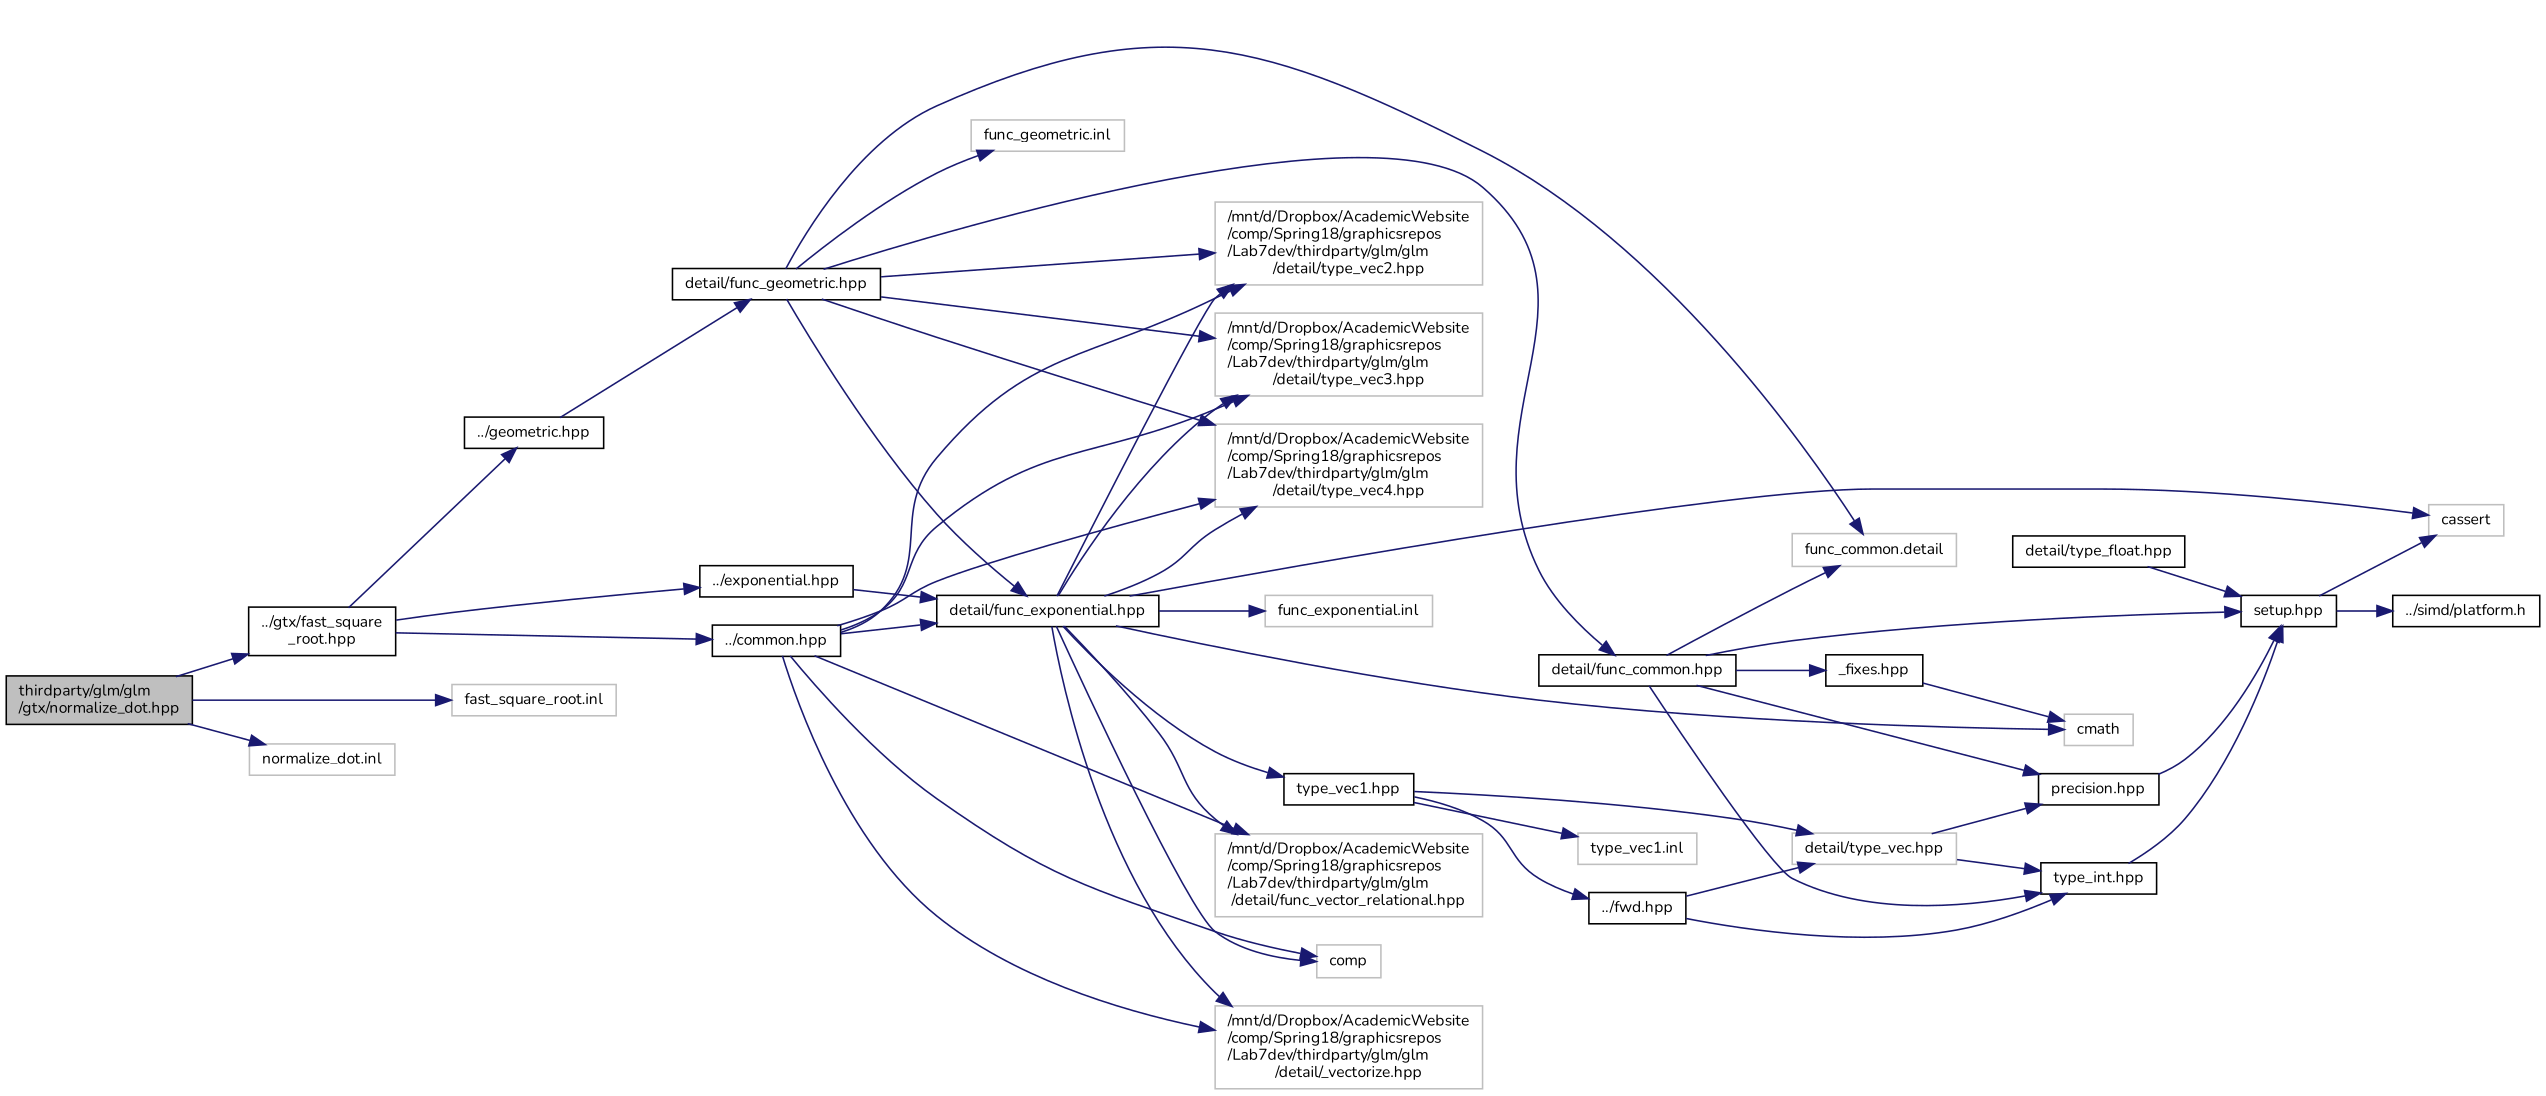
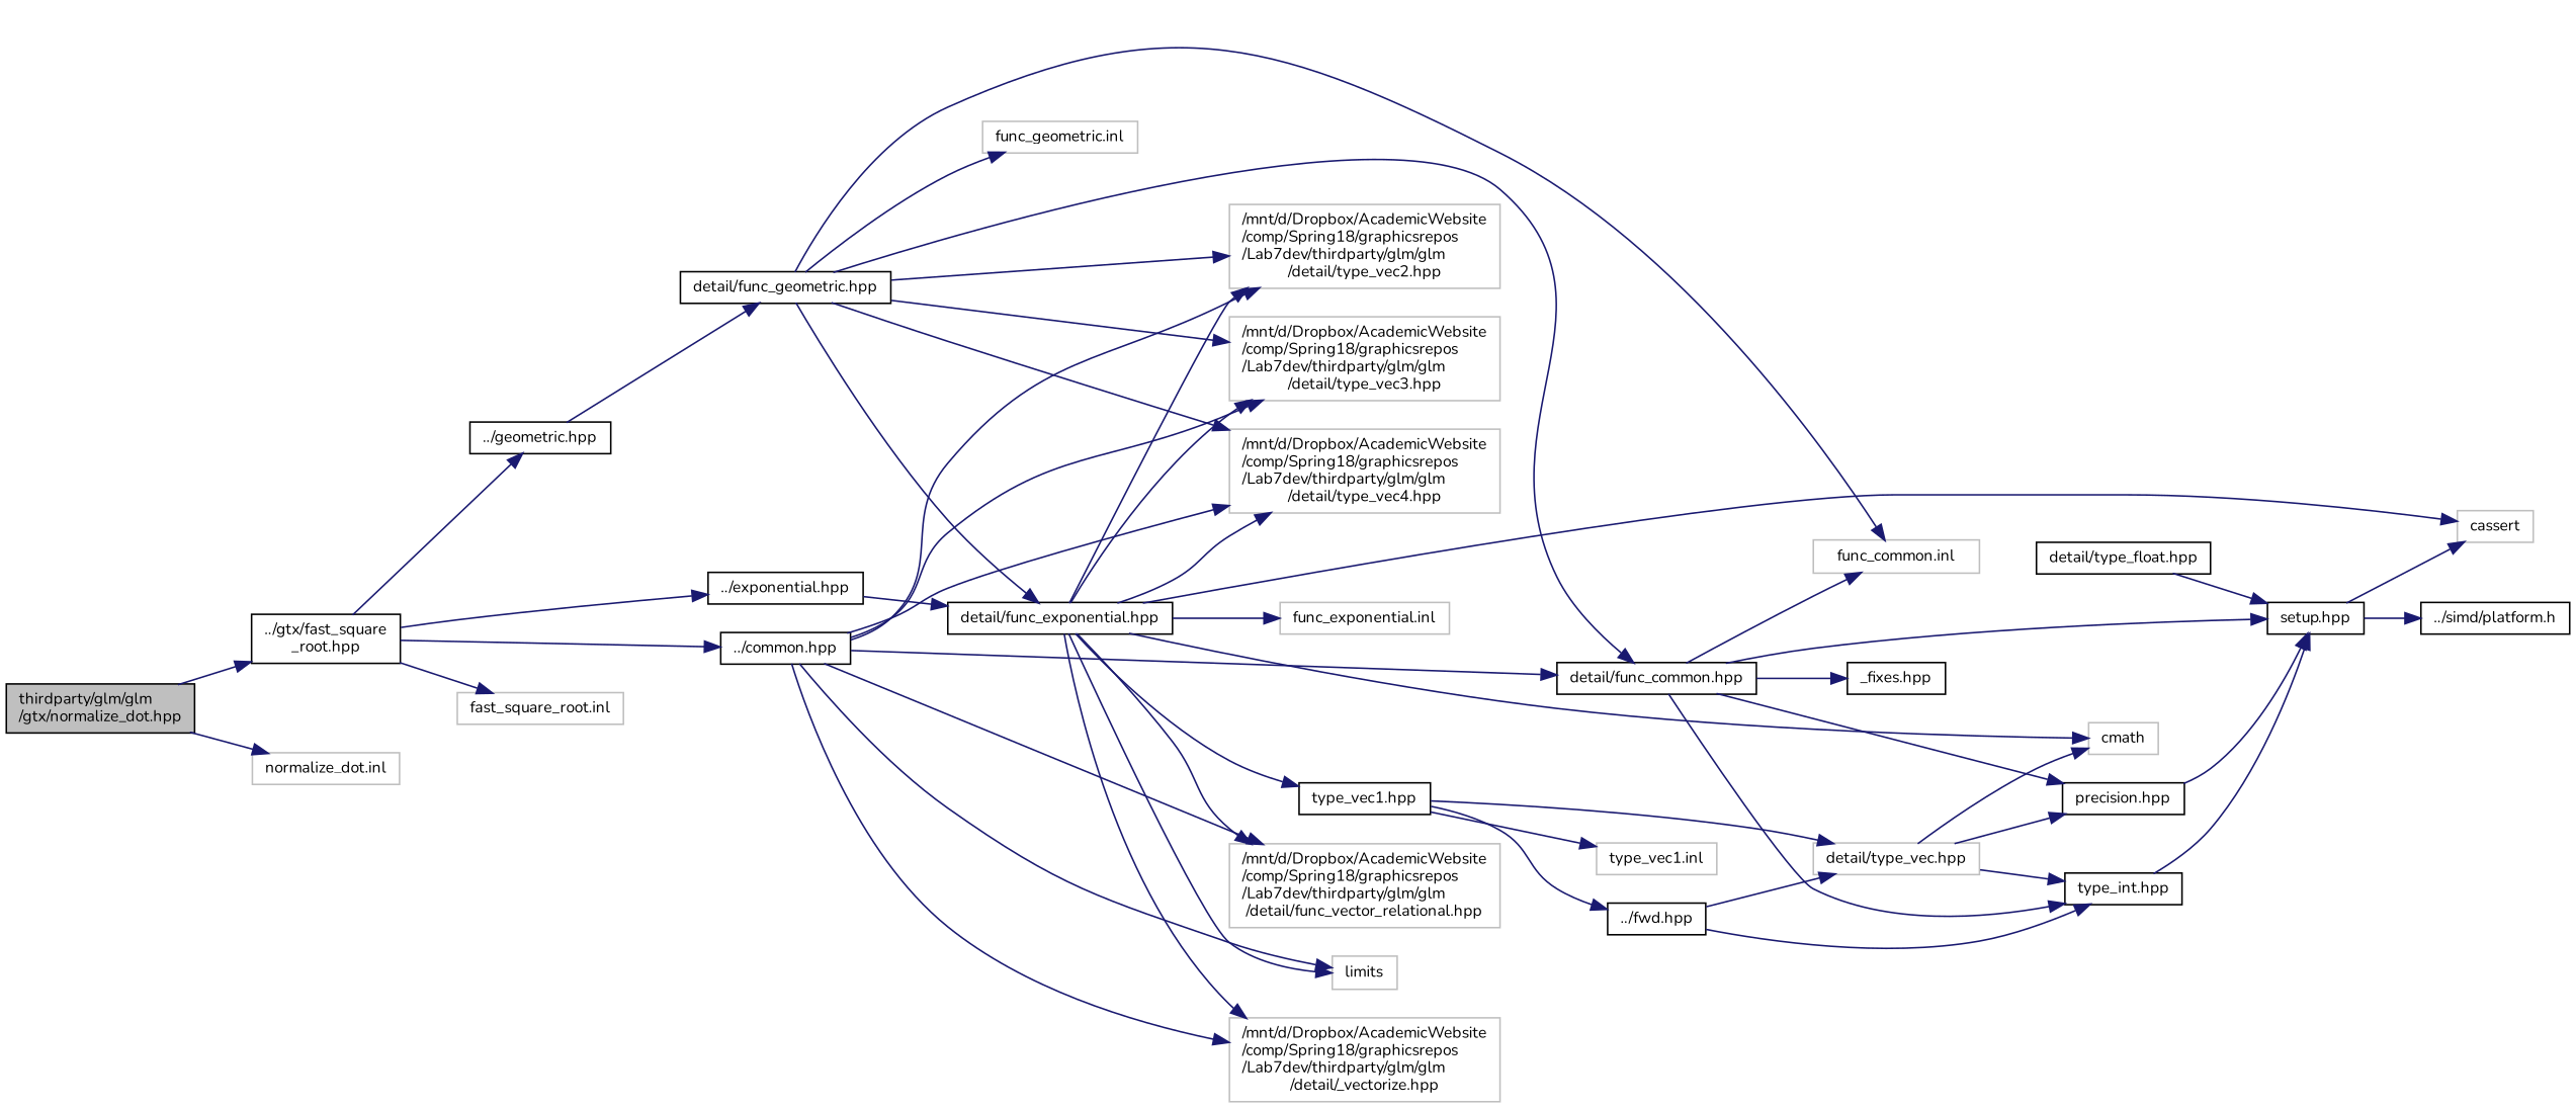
  digraph {
    fontname=Nunito
    rankdir=LR
    node [color=black fillcolor=white fontname=Nunito fontsize=10 shape=record style=filled]
    edge [color=midnightblue fontname=Nunito fontsize=10 labelfontname=Helvetica labelfontsize=10 style=solid]
    n1 [fillcolor=grey75 fontcolor=black height=0.2 label="thirdparty/glm/glm\l/gtx/normalize_dot.hpp" width=0.4]
    n2 [height=0.2 label="../gtx/fast_square\l_root.hpp" width=0.4]
    n3 [color=grey75 height=0.2 label="normalize_dot.inl" width=0.4]
    n4 [height=0.2 label="../common.hpp" width=0.4]
    n5 [height=0.2 label="../exponential.hpp" width=0.4]
    n6 [height=0.2 label="../geometric.hpp" width=0.4]
    n7 [color=grey75 height=0.2 label="fast_square_root.inl" width=0.4]
    n8 [height=0.2 label="detail/func_common.hpp" width=0.4]
    n9 [color=grey75 height=0.2 label="/mnt/d/Dropbox/AcademicWebsite\l/comp/Spring18/graphicsrepos\l/Lab7dev/thirdparty/glm/glm\l/detail/func_vector_relational.hpp" width=0.4]
-   n10 [color=grey75 height=0.2 label=comp width=0.4]
+   n10 [color=grey75 height=0.2 label=limits width=0.4]
    n11 [color=grey75 height=0.2 label="/mnt/d/Dropbox/AcademicWebsite\l/comp/Spring18/graphicsrepos\l/Lab7dev/thirdparty/glm/glm\l/detail/type_vec2.hpp" width=0.4]
    n12 [color=grey75 height=0.2 label="/mnt/d/Dropbox/AcademicWebsite\l/comp/Spring18/graphicsrepos\l/Lab7dev/thirdparty/glm/glm\l/detail/type_vec3.hpp" width=0.4]
    n13 [color=grey75 height=0.2 label="/mnt/d/Dropbox/AcademicWebsite\l/comp/Spring18/graphicsrepos\l/Lab7dev/thirdparty/glm/glm\l/detail/type_vec4.hpp" width=0.4]
    n14 [color=grey75 height=0.2 label="/mnt/d/Dropbox/AcademicWebsite\l/comp/Spring18/graphicsrepos\l/Lab7dev/thirdparty/glm/glm\l/detail/_vectorize.hpp" width=0.4]
    n15 [height=0.2 label="detail/func_exponential.hpp" width=0.4]
    n16 [height=0.2 label="detail/func_geometric.hpp" width=0.4]
    n17 [height=0.2 label="setup.hpp" width=0.4]
    n18 [height=0.2 label="precision.hpp" width=0.4]
    n19 [height=0.2 label="type_int.hpp" width=0.4]
    n20 [height=0.2 label="_fixes.hpp" width=0.4]
-   n21 [color=grey75 height=0.2 label="func_common.detail" width=0.4]
+   n21 [color=grey75 height=0.2 label="func_common.inl" width=0.4]
    n22 [color=grey75 height=0.2 label=cassert width=0.4]
    n23 [height=0.2 label="../simd/platform.h" width=0.4]
    n24 [color=grey75 height=0.2 label=cmath width=0.4]
    n25 [height=0.2 label="type_vec1.hpp" width=0.4]
    n26 [color=grey75 height=0.2 label="func_exponential.inl" width=0.4]
    n27 [height=0.2 label="../fwd.hpp" width=0.4]
    n28 [color=grey75 height=0.2 label="detail/type_vec.hpp" width=0.4]
    n29 [color=grey75 height=0.2 label="type_vec1.inl" width=0.4]
    n30 [height=0.2 label="detail/type_float.hpp" width=0.4]
    n31 [color=grey75 height=0.2 label="func_geometric.inl" width=0.4]
    n1 -> n2
    n1 -> n3
    n2 -> n4
    n2 -> n5
    n2 -> n6
-   n1 -> n7
-   n4 -> n15
+   n2 -> n7
+   n4 -> n8
    n4 -> n9
    n4 -> n10
    n4 -> n11
    n4 -> n12
    n4 -> n13
    n4 -> n14
    n5 -> n15
    n6 -> n16
    n8 -> n17
    n8 -> n18
    n8 -> n19
    n8 -> n20
    n8 -> n21
    n15 -> n9
    n15 -> n10
    n15 -> n11
    n15 -> n12
    n15 -> n13
    n15 -> n14
    n15 -> n22
    n15 -> n24
    n15 -> n25
    n15 -> n26
    n16 -> n8
    n16 -> n11
    n16 -> n12
    n16 -> n13
    n16 -> n15
    n16 -> n21
    n16 -> n31
    n17 -> n22
    n17 -> n23
    n18 -> n17
    n19 -> n17
-   n20 -> n24
+   n28 -> n24
    n25 -> n27
    n25 -> n28
    n25 -> n29
    n27 -> n19
    n27 -> n28
    n28 -> n18
    n28 -> n19
    n30 -> n17
  }
